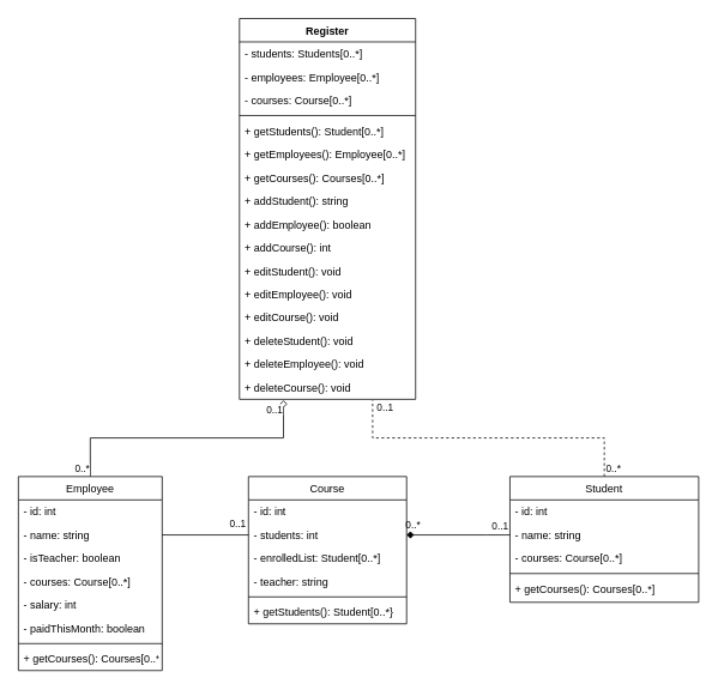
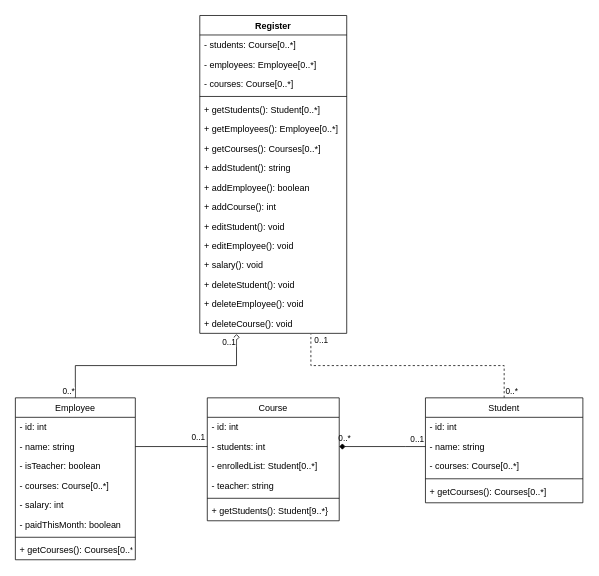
  <mxCell id="0" />
  <mxCell id="1" parent="0" />
  <mxCell id="2" style="edgeStyle=orthogonalEdgeStyle;rounded=0;orthogonalLoop=1;jettySize=auto;html=1;exitX=0.5;exitY=0;exitDx=0;exitDy=0;startArrow=none;startFill=0;endArrow=none;endFill=0;entryX=0.756;entryY=1.038;entryDx=0;entryDy=0;entryPerimeter=0;dashed=1;" edge="1" parent="1" source="22" target="51"><mxGeometry relative="1" as="geometry" /></mxCell>
  <mxCell id="3" value="0..1" style="edgeLabel;html=1;align=center;verticalAlign=middle;resizable=0;points=[];" vertex="1" connectable="0" parent="2"><mxGeometry x="0.806" y="1" relative="1" as="geometry"><mxPoint x="14.01" y="-25" as="offset" /></mxGeometry></mxCell>
  <mxCell id="4" value="0..*" style="edgeLabel;html=1;align=center;verticalAlign=middle;resizable=0;points=[];" vertex="1" connectable="0" parent="2"><mxGeometry x="-0.823" y="-1" relative="1" as="geometry"><mxPoint x="8" y="21" as="offset" /></mxGeometry></mxCell>
  <mxCell id="5" style="edgeStyle=orthogonalEdgeStyle;rounded=0;orthogonalLoop=1;jettySize=auto;html=1;exitX=0.5;exitY=0;exitDx=0;exitDy=0;startArrow=none;startFill=0;endArrow=diamond;endFill=0;entryX=0.25;entryY=1.038;entryDx=0;entryDy=0;entryPerimeter=0;" edge="1" parent="1" source="13" target="51"><mxGeometry relative="1" as="geometry" /></mxCell>
  <mxCell id="6" value="0..1" style="edgeLabel;html=1;align=center;verticalAlign=middle;resizable=0;points=[];" vertex="1" connectable="0" parent="5"><mxGeometry x="0.374" relative="1" as="geometry"><mxPoint x="41" y="-32" as="offset" /></mxGeometry></mxCell>
  <mxCell id="7" value="0..*" style="edgeLabel;html=1;align=center;verticalAlign=middle;resizable=0;points=[];" vertex="1" connectable="0" parent="5"><mxGeometry x="-0.772" y="-1" relative="1" as="geometry"><mxPoint x="-11" y="25" as="offset" /></mxGeometry></mxCell>
  <mxCell id="8" style="edgeStyle=orthogonalEdgeStyle;rounded=0;orthogonalLoop=1;jettySize=auto;html=1;exitX=1;exitY=0.5;exitDx=0;exitDy=0;entryX=0;entryY=0.5;entryDx=0;entryDy=0;endArrow=none;endFill=0;" edge="1" parent="1" source="15" target="30"><mxGeometry relative="1" as="geometry" /></mxCell>
  <mxCell id="9" value="0..1" style="edgeLabel;html=1;align=center;verticalAlign=middle;resizable=0;points=[];" vertex="1" connectable="0" parent="8"><mxGeometry x="0.788" relative="1" as="geometry"><mxPoint x="-3" y="-13" as="offset" /></mxGeometry></mxCell>
  <mxCell id="10" style="edgeStyle=orthogonalEdgeStyle;rounded=0;orthogonalLoop=1;jettySize=auto;html=1;exitX=1;exitY=0.5;exitDx=0;exitDy=0;entryX=0;entryY=0.5;entryDx=0;entryDy=0;startArrow=diamond;startFill=1;endArrow=none;endFill=0;" edge="1" parent="1" source="30" target="24"><mxGeometry relative="1" as="geometry"><Array as="points"><mxPoint x="540" y="595" /><mxPoint x="540" y="595" /></Array></mxGeometry></mxCell>
  <mxCell id="11" value="0..*" style="edgeLabel;html=1;align=center;verticalAlign=middle;resizable=0;points=[];" vertex="1" connectable="0" parent="10"><mxGeometry x="0.561" y="-17" relative="1" as="geometry"><mxPoint x="-84" y="-29" as="offset" /></mxGeometry></mxCell>
  <mxCell id="12" value="0..1" style="edgeLabel;html=1;align=center;verticalAlign=middle;resizable=0;points=[];" vertex="1" connectable="0" parent="10"><mxGeometry x="0.561" y="-19" relative="1" as="geometry"><mxPoint x="13" y="-30" as="offset" /></mxGeometry></mxCell>
  <mxCell id="13" value="Employee" style="swimlane;fontStyle=0;align=center;verticalAlign=top;childLayout=stackLayout;horizontal=1;startSize=26;horizontalStack=0;resizeParent=1;resizeParentMax=0;resizeLast=0;collapsible=1;marginBottom=0;" vertex="1" parent="1"><mxGeometry x="20" y="530" width="160" height="216" as="geometry" /></mxCell>
  <mxCell id="14" value="- id: int" style="text;strokeColor=none;fillColor=none;align=left;verticalAlign=top;spacingLeft=4;spacingRight=4;overflow=hidden;rotatable=0;points=[[0,0.5],[1,0.5]];portConstraint=eastwest;" vertex="1" parent="13"><mxGeometry y="26" width="160" height="26" as="geometry" /></mxCell>
  <mxCell id="15" value="- name: string" style="text;strokeColor=none;fillColor=none;align=left;verticalAlign=top;spacingLeft=4;spacingRight=4;overflow=hidden;rotatable=0;points=[[0,0.5],[1,0.5]];portConstraint=eastwest;" vertex="1" parent="13"><mxGeometry y="52" width="160" height="26" as="geometry" /></mxCell>
  <mxCell id="16" value="- isTeacher: boolean" style="text;strokeColor=none;fillColor=none;align=left;verticalAlign=top;spacingLeft=4;spacingRight=4;overflow=hidden;rotatable=0;points=[[0,0.5],[1,0.5]];portConstraint=eastwest;" vertex="1" parent="13"><mxGeometry y="78" width="160" height="26" as="geometry" /></mxCell>
  <mxCell id="17" value="- courses: Course[0..*]" style="text;strokeColor=none;fillColor=none;align=left;verticalAlign=top;spacingLeft=4;spacingRight=4;overflow=hidden;rotatable=0;points=[[0,0.5],[1,0.5]];portConstraint=eastwest;" vertex="1" parent="13"><mxGeometry y="104" width="160" height="26" as="geometry" /></mxCell>
  <mxCell id="18" value="- salary: int" style="text;strokeColor=none;fillColor=none;align=left;verticalAlign=top;spacingLeft=4;spacingRight=4;overflow=hidden;rotatable=0;points=[[0,0.5],[1,0.5]];portConstraint=eastwest;" vertex="1" parent="13"><mxGeometry y="130" width="160" height="26" as="geometry" /></mxCell>
  <mxCell id="19" value="- paidThisMonth: boolean" style="text;strokeColor=none;fillColor=none;align=left;verticalAlign=top;spacingLeft=4;spacingRight=4;overflow=hidden;rotatable=0;points=[[0,0.5],[1,0.5]];portConstraint=eastwest;" vertex="1" parent="13"><mxGeometry y="156" width="160" height="26" as="geometry" /></mxCell>
  <mxCell id="20" value="" style="line;strokeWidth=1;fillColor=none;align=left;verticalAlign=middle;spacingTop=-1;spacingLeft=3;spacingRight=3;rotatable=0;labelPosition=right;points=[];portConstraint=eastwest;" vertex="1" parent="13"><mxGeometry y="182" width="160" height="8" as="geometry" /></mxCell>
  <mxCell id="21" value="+ getCourses(): Courses[0..*]" style="text;strokeColor=none;fillColor=none;align=left;verticalAlign=top;spacingLeft=4;spacingRight=4;overflow=hidden;rotatable=0;points=[[0,0.5],[1,0.5]];portConstraint=eastwest;" vertex="1" parent="13"><mxGeometry y="190" width="160" height="26" as="geometry" /></mxCell>
  <mxCell id="22" value="Student" style="swimlane;fontStyle=0;align=center;verticalAlign=top;childLayout=stackLayout;horizontal=1;startSize=26;horizontalStack=0;resizeParent=1;resizeLast=0;collapsible=1;marginBottom=0;rounded=0;shadow=0;strokeWidth=1;" parent="1" vertex="1"><mxGeometry x="567" y="530" width="210" height="140" as="geometry"><mxRectangle x="550" y="140" width="160" height="26" as="alternateBounds" /></mxGeometry></mxCell>
  <mxCell id="23" value="- id: int" style="text;align=left;verticalAlign=top;spacingLeft=4;spacingRight=4;overflow=hidden;rotatable=0;points=[[0,0.5],[1,0.5]];portConstraint=eastwest;" vertex="1" parent="22"><mxGeometry y="26" width="210" height="26" as="geometry" /></mxCell>
  <mxCell id="24" value="- name: string" style="text;align=left;verticalAlign=top;spacingLeft=4;spacingRight=4;overflow=hidden;rotatable=0;points=[[0,0.5],[1,0.5]];portConstraint=eastwest;" parent="22" vertex="1"><mxGeometry y="52" width="210" height="26" as="geometry" /></mxCell>
  <mxCell id="25" value="- courses: Course[0..*]" style="text;align=left;verticalAlign=top;spacingLeft=4;spacingRight=4;overflow=hidden;rotatable=0;points=[[0,0.5],[1,0.5]];portConstraint=eastwest;" vertex="1" parent="22"><mxGeometry y="78" width="210" height="26" as="geometry" /></mxCell>
  <mxCell id="26" value="" style="line;html=1;strokeWidth=1;align=left;verticalAlign=middle;spacingTop=-1;spacingLeft=3;spacingRight=3;rotatable=0;labelPosition=right;points=[];portConstraint=eastwest;" parent="22" vertex="1"><mxGeometry y="104" width="210" height="8" as="geometry" /></mxCell>
  <mxCell id="27" value="+ getCourses(): Courses[0..*]" style="text;align=left;verticalAlign=top;spacingLeft=4;spacingRight=4;overflow=hidden;rotatable=0;points=[[0,0.5],[1,0.5]];portConstraint=eastwest;" vertex="1" parent="22"><mxGeometry y="112" width="210" height="26" as="geometry" /></mxCell>
  <mxCell id="28" value="Course" style="swimlane;fontStyle=0;align=center;verticalAlign=top;childLayout=stackLayout;horizontal=1;startSize=26;horizontalStack=0;resizeParent=1;resizeParentMax=0;resizeLast=0;collapsible=1;marginBottom=0;" vertex="1" parent="1"><mxGeometry x="276" y="530" width="176" height="164" as="geometry" /></mxCell>
  <mxCell id="29" value="- id: int" style="text;strokeColor=none;fillColor=none;align=left;verticalAlign=top;spacingLeft=4;spacingRight=4;overflow=hidden;rotatable=0;points=[[0,0.5],[1,0.5]];portConstraint=eastwest;" vertex="1" parent="28"><mxGeometry y="26" width="176" height="26" as="geometry" /></mxCell>
  <mxCell id="30" value="- students: int" style="text;strokeColor=none;fillColor=none;align=left;verticalAlign=top;spacingLeft=4;spacingRight=4;overflow=hidden;rotatable=0;points=[[0,0.5],[1,0.5]];portConstraint=eastwest;" vertex="1" parent="28"><mxGeometry y="52" width="176" height="26" as="geometry" /></mxCell>
  <mxCell id="31" value="- enrolledList: Student[0..*]" style="text;strokeColor=none;fillColor=none;align=left;verticalAlign=top;spacingLeft=4;spacingRight=4;overflow=hidden;rotatable=0;points=[[0,0.5],[1,0.5]];portConstraint=eastwest;" vertex="1" parent="28"><mxGeometry y="78" width="176" height="26" as="geometry" /></mxCell>
  <mxCell id="32" value="- teacher: string" style="text;strokeColor=none;fillColor=none;align=left;verticalAlign=top;spacingLeft=4;spacingRight=4;overflow=hidden;rotatable=0;points=[[0,0.5],[1,0.5]];portConstraint=eastwest;" vertex="1" parent="28"><mxGeometry y="104" width="176" height="26" as="geometry" /></mxCell>
  <mxCell id="33" value="" style="line;strokeWidth=1;fillColor=none;align=left;verticalAlign=middle;spacingTop=-1;spacingLeft=3;spacingRight=3;rotatable=0;labelPosition=right;points=[];portConstraint=eastwest;" vertex="1" parent="28"><mxGeometry y="130" width="176" height="8" as="geometry" /></mxCell>
- <mxCell id="34" value="+ getStudents(): Student[0..*}" style="text;strokeColor=none;fillColor=none;align=left;verticalAlign=top;spacingLeft=4;spacingRight=4;overflow=hidden;rotatable=0;points=[[0,0.5],[1,0.5]];portConstraint=eastwest;" vertex="1" parent="28"><mxGeometry y="138" width="176" height="26" as="geometry" /></mxCell>
+ <mxCell id="34" value="+ getStudents(): Student[9..*}" style="text;strokeColor=none;fillColor=none;align=left;verticalAlign=top;spacingLeft=4;spacingRight=4;overflow=hidden;rotatable=0;points=[[0,0.5],[1,0.5]];portConstraint=eastwest;" vertex="1" parent="28"><mxGeometry y="138" width="176" height="26" as="geometry" /></mxCell>
  <mxCell id="35" value="Register" style="swimlane;fontStyle=1;align=center;verticalAlign=top;childLayout=stackLayout;horizontal=1;startSize=26;horizontalStack=0;resizeParent=1;resizeParentMax=0;resizeLast=0;collapsible=1;marginBottom=0;" vertex="1" parent="1"><mxGeometry x="266" y="20" width="196" height="424" as="geometry" /></mxCell>
- <mxCell id="36" value="- students: Students[0..*]" style="text;strokeColor=none;fillColor=none;align=left;verticalAlign=top;spacingLeft=4;spacingRight=4;overflow=hidden;rotatable=0;points=[[0,0.5],[1,0.5]];portConstraint=eastwest;" vertex="1" parent="35"><mxGeometry y="26" width="196" height="26" as="geometry" /></mxCell>
+ <mxCell id="36" value="- students: Course[0..*]" style="text;strokeColor=none;fillColor=none;align=left;verticalAlign=top;spacingLeft=4;spacingRight=4;overflow=hidden;rotatable=0;points=[[0,0.5],[1,0.5]];portConstraint=eastwest;" vertex="1" parent="35"><mxGeometry y="26" width="196" height="26" as="geometry" /></mxCell>
  <mxCell id="37" value="- employees: Employee[0..*]" style="text;strokeColor=none;fillColor=none;align=left;verticalAlign=top;spacingLeft=4;spacingRight=4;overflow=hidden;rotatable=0;points=[[0,0.5],[1,0.5]];portConstraint=eastwest;" vertex="1" parent="35"><mxGeometry y="52" width="196" height="26" as="geometry" /></mxCell>
  <mxCell id="38" value="- courses: Course[0..*]" style="text;strokeColor=none;fillColor=none;align=left;verticalAlign=top;spacingLeft=4;spacingRight=4;overflow=hidden;rotatable=0;points=[[0,0.5],[1,0.5]];portConstraint=eastwest;" vertex="1" parent="35"><mxGeometry y="78" width="196" height="26" as="geometry" /></mxCell>
  <mxCell id="39" value="" style="line;strokeWidth=1;fillColor=none;align=left;verticalAlign=middle;spacingTop=-1;spacingLeft=3;spacingRight=3;rotatable=0;labelPosition=right;points=[];portConstraint=eastwest;" vertex="1" parent="35"><mxGeometry y="104" width="196" height="8" as="geometry" /></mxCell>
  <mxCell id="40" value="+ getStudents(): Student[0..*]" style="text;strokeColor=none;fillColor=none;align=left;verticalAlign=top;spacingLeft=4;spacingRight=4;overflow=hidden;rotatable=0;points=[[0,0.5],[1,0.5]];portConstraint=eastwest;" vertex="1" parent="35"><mxGeometry y="112" width="196" height="26" as="geometry" /></mxCell>
  <mxCell id="41" value="+ getEmployees(): Employee[0..*]" style="text;strokeColor=none;fillColor=none;align=left;verticalAlign=top;spacingLeft=4;spacingRight=4;overflow=hidden;rotatable=0;points=[[0,0.5],[1,0.5]];portConstraint=eastwest;" vertex="1" parent="35"><mxGeometry y="138" width="196" height="26" as="geometry" /></mxCell>
  <mxCell id="42" value="+ getCourses(): Courses[0..*]" style="text;strokeColor=none;fillColor=none;align=left;verticalAlign=top;spacingLeft=4;spacingRight=4;overflow=hidden;rotatable=0;points=[[0,0.5],[1,0.5]];portConstraint=eastwest;" vertex="1" parent="35"><mxGeometry y="164" width="196" height="26" as="geometry" /></mxCell>
  <mxCell id="43" value="+ addStudent(): string" style="text;strokeColor=none;fillColor=none;align=left;verticalAlign=top;spacingLeft=4;spacingRight=4;overflow=hidden;rotatable=0;points=[[0,0.5],[1,0.5]];portConstraint=eastwest;" vertex="1" parent="35"><mxGeometry y="190" width="196" height="26" as="geometry" /></mxCell>
  <mxCell id="44" value="+ addEmployee(): boolean" style="text;strokeColor=none;fillColor=none;align=left;verticalAlign=top;spacingLeft=4;spacingRight=4;overflow=hidden;rotatable=0;points=[[0,0.5],[1,0.5]];portConstraint=eastwest;" vertex="1" parent="35"><mxGeometry y="216" width="196" height="26" as="geometry" /></mxCell>
  <mxCell id="45" value="+ addCourse(): int" style="text;strokeColor=none;fillColor=none;align=left;verticalAlign=top;spacingLeft=4;spacingRight=4;overflow=hidden;rotatable=0;points=[[0,0.5],[1,0.5]];portConstraint=eastwest;" vertex="1" parent="35"><mxGeometry y="242" width="196" height="26" as="geometry" /></mxCell>
  <mxCell id="46" value="+ editStudent(): void" style="text;strokeColor=none;fillColor=none;align=left;verticalAlign=top;spacingLeft=4;spacingRight=4;overflow=hidden;rotatable=0;points=[[0,0.5],[1,0.5]];portConstraint=eastwest;" vertex="1" parent="35"><mxGeometry y="268" width="196" height="26" as="geometry" /></mxCell>
  <mxCell id="47" value="+ editEmployee(): void" style="text;strokeColor=none;fillColor=none;align=left;verticalAlign=top;spacingLeft=4;spacingRight=4;overflow=hidden;rotatable=0;points=[[0,0.5],[1,0.5]];portConstraint=eastwest;" vertex="1" parent="35"><mxGeometry y="294" width="196" height="26" as="geometry" /></mxCell>
- <mxCell id="48" value="+ editCourse(): void" style="text;strokeColor=none;fillColor=none;align=left;verticalAlign=top;spacingLeft=4;spacingRight=4;overflow=hidden;rotatable=0;points=[[0,0.5],[1,0.5]];portConstraint=eastwest;" vertex="1" parent="35"><mxGeometry y="320" width="196" height="26" as="geometry" /></mxCell>
+ <mxCell id="48" value="+ salary(): void" style="text;strokeColor=none;fillColor=none;align=left;verticalAlign=top;spacingLeft=4;spacingRight=4;overflow=hidden;rotatable=0;points=[[0,0.5],[1,0.5]];portConstraint=eastwest;" vertex="1" parent="35"><mxGeometry y="320" width="196" height="26" as="geometry" /></mxCell>
  <mxCell id="49" value="+ deleteStudent(): void" style="text;strokeColor=none;fillColor=none;align=left;verticalAlign=top;spacingLeft=4;spacingRight=4;overflow=hidden;rotatable=0;points=[[0,0.5],[1,0.5]];portConstraint=eastwest;" vertex="1" parent="35"><mxGeometry y="346" width="196" height="26" as="geometry" /></mxCell>
  <mxCell id="50" value="+ deleteEmployee(): void" style="text;strokeColor=none;fillColor=none;align=left;verticalAlign=top;spacingLeft=4;spacingRight=4;overflow=hidden;rotatable=0;points=[[0,0.5],[1,0.5]];portConstraint=eastwest;" vertex="1" parent="35"><mxGeometry y="372" width="196" height="26" as="geometry" /></mxCell>
  <mxCell id="51" value="+ deleteCourse(): void" style="text;strokeColor=none;fillColor=none;align=left;verticalAlign=top;spacingLeft=4;spacingRight=4;overflow=hidden;rotatable=0;points=[[0,0.5],[1,0.5]];portConstraint=eastwest;" vertex="1" parent="35"><mxGeometry y="398" width="196" height="26" as="geometry" /></mxCell>
